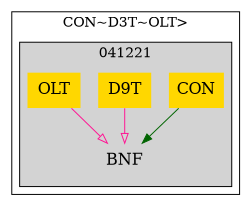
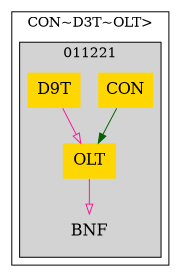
  strict digraph {
    compound=false
    labelloc=t
    node [color=blue fillcolor=gold fontsize=16 shape=plaintext style=filled]
    edge [arrowhead=onormal color=deeppink]
    n1 [label=CON]
    n2 [fillcolor=lightgrey label=BNF]
    n3 [label=D9T]
    n4 [label=OLT]
    subgraph cluster_1 {
      label="CON~D3T~OLT>"
      subgraph cluster_2 {
-       label=041221
+       label=011221
        style=filled
        n1
        n2
        n3
        n4
      }
    }
-   n1 -> n2 [arrowhead=normal color=darkgreen]
-   n3 -> n2
+   n1 -> n4 [arrowhead=normal color=darkgreen]
+   n3 -> n4
    n4 -> n2
  }
